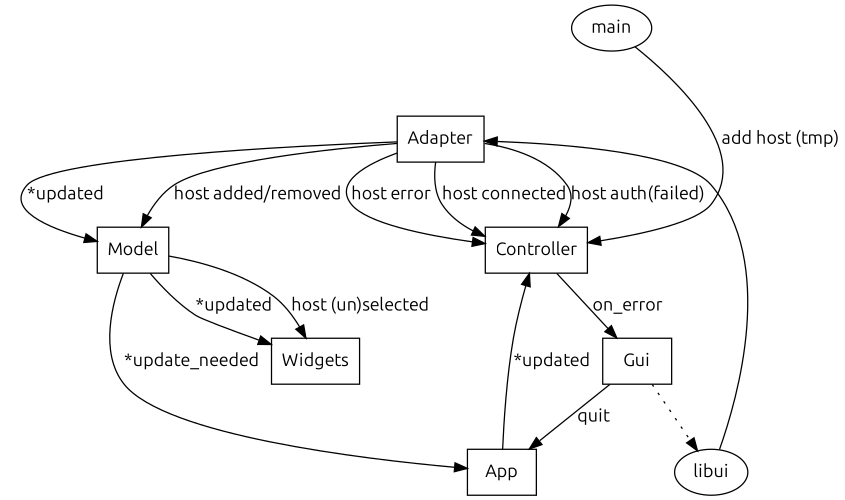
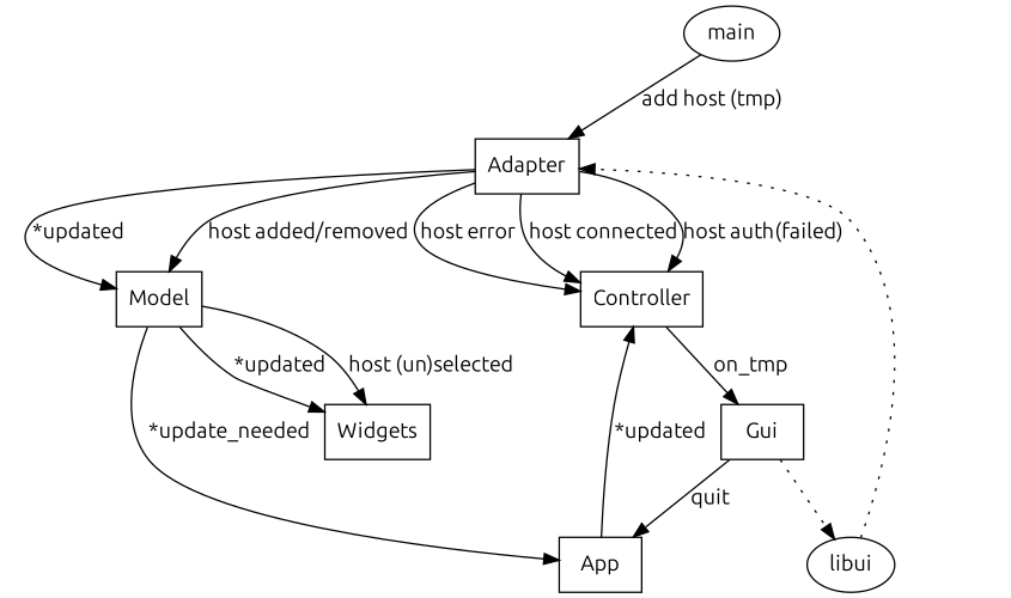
  digraph {
    fontname=Ubuntu
    node [fontname=Ubuntu shape=box]
    edge [fontname=Ubuntu]
    Adapter
    Controller
    Model
    Gui
    App
    Widgets
    libui [shape=""]
    main [shape=""]
    Adapter -> Controller [label="host connected"]
    Adapter -> Controller [label="host auth(failed)"]
    Adapter -> Controller [label="host error"]
    Adapter -> Model [label="*updated"]
    Adapter -> Model [label="host added/removed"]
-   Controller -> Gui [label=on_error]
+   Controller -> Gui [label=on_tmp]
    Model -> App [label="*update_needed"]
    Model -> Widgets [label="*updated"]
    Model -> Widgets [label="host (un)selected"]
    Gui -> App [label=quit]
    Gui -> libui [style=dotted]
    App -> Controller [label="*updated"]
-   libui -> Adapter [style=solid]
-   main -> Controller [label="add host (tmp)"]
+   libui -> Adapter [style=dotted]
+   main -> Adapter [label="add host (tmp)"]
  }
